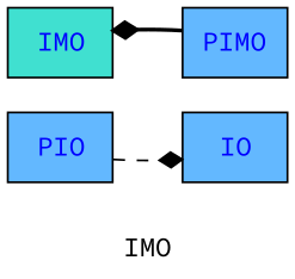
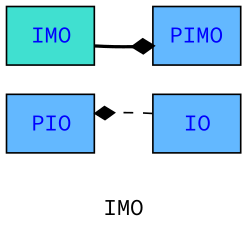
  digraph {
    fontname="Source Code Pro"
    label=IMO
    rankdir=LR
    node [fillcolor=steelblue1 fontcolor=blue fontname="Source Code Pro" margin=0.025 shape=box style=filled]
    edge [arrowhead=diamond fontname="Source Code Pro"]
    n1 [label=<<TABLE BORDER='0' CELLBORDER = '0' style = "filled"  > <TR><TD >PIO</TD></TR> </TABLE>>]
    n2 [label=<<TABLE BORDER='0' CELLBORDER = '0' style = "filled"  > <TR><TD >IO</TD></TR> </TABLE>>]
    n3 [fillcolor=Turquoise label=<<TABLE BORDER='0' CELLBORDER = '0' style = "filled"  > <TR><TD >IMO</TD></TR> </TABLE>>]
    n4 [label=<<TABLE BORDER='0' CELLBORDER = '0' style = "filled"  > <TR><TD >PIMO</TD></TR> </TABLE>>]
    subgraph sub_1 {
      n1
      n2
      n3
      n4
    }
-   n1 -> n2 [style=dashed]
-   n4 -> n3 [style=bold]
+   n2 -> n1 [style=dashed]
+   n3 -> n4 [style=bold]
  }
